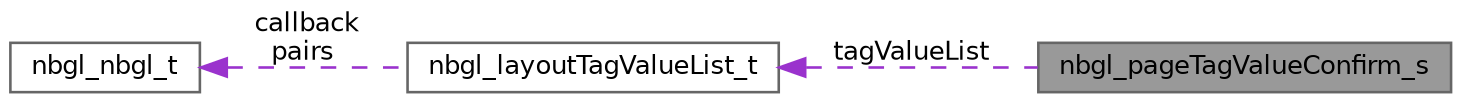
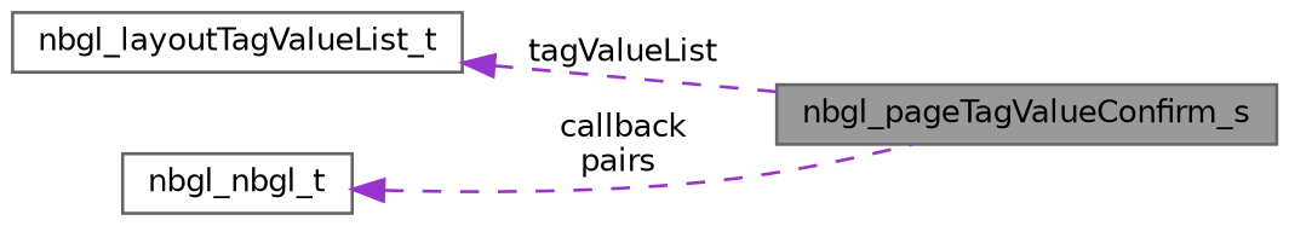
  digraph {
    rankdir=LR
    node [color=gray40 fillcolor=white fontname=Helvetica fontsize=10 shape=box style=filled]
    edge [color=darkorchid3 dir=back fontname=Helvetica fontsize=10 labelfontname=Helvetica labelfontsize=10 style=dashed]
    n1 [fillcolor=grey60 fontcolor=black height=0.2 label=nbgl_pageTagValueConfirm_s width=0.4]
    n2 [height=0.2 label=nbgl_layoutTagValueList_t width=0.4]
    n3 [height=0.2 label=nbgl_nbgl_t width=0.4]
    n2 -> n1 [label=" tagValueList"]
-   n3 -> n2 [label=" callback\npairs"]
+   n3 -> n1 [label=" callback\npairs"]
  }
